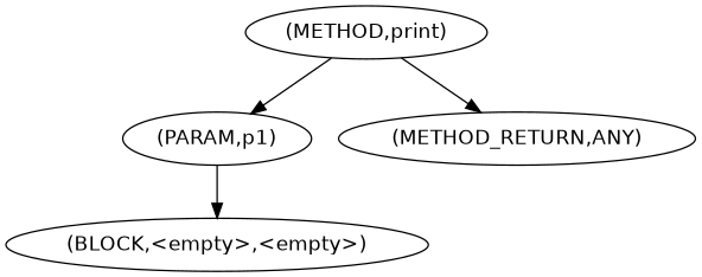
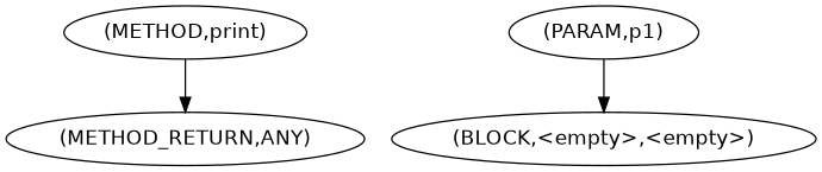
  digraph {
    fontname="DejaVu Sans"
    node [fontname="DejaVu Sans"]
    edge [fontname="DejaVu Sans"]
    n1 [label=<(METHOD,print)>]
    n2 [label=<(PARAM,p1)>]
    n3 [label=<(METHOD_RETURN,ANY)>]
    n4 [label=<(BLOCK,&lt;empty&gt;,&lt;empty&gt;)>]
-   n1 -> n2
    n1 -> n3
    n2 -> n4
  }
